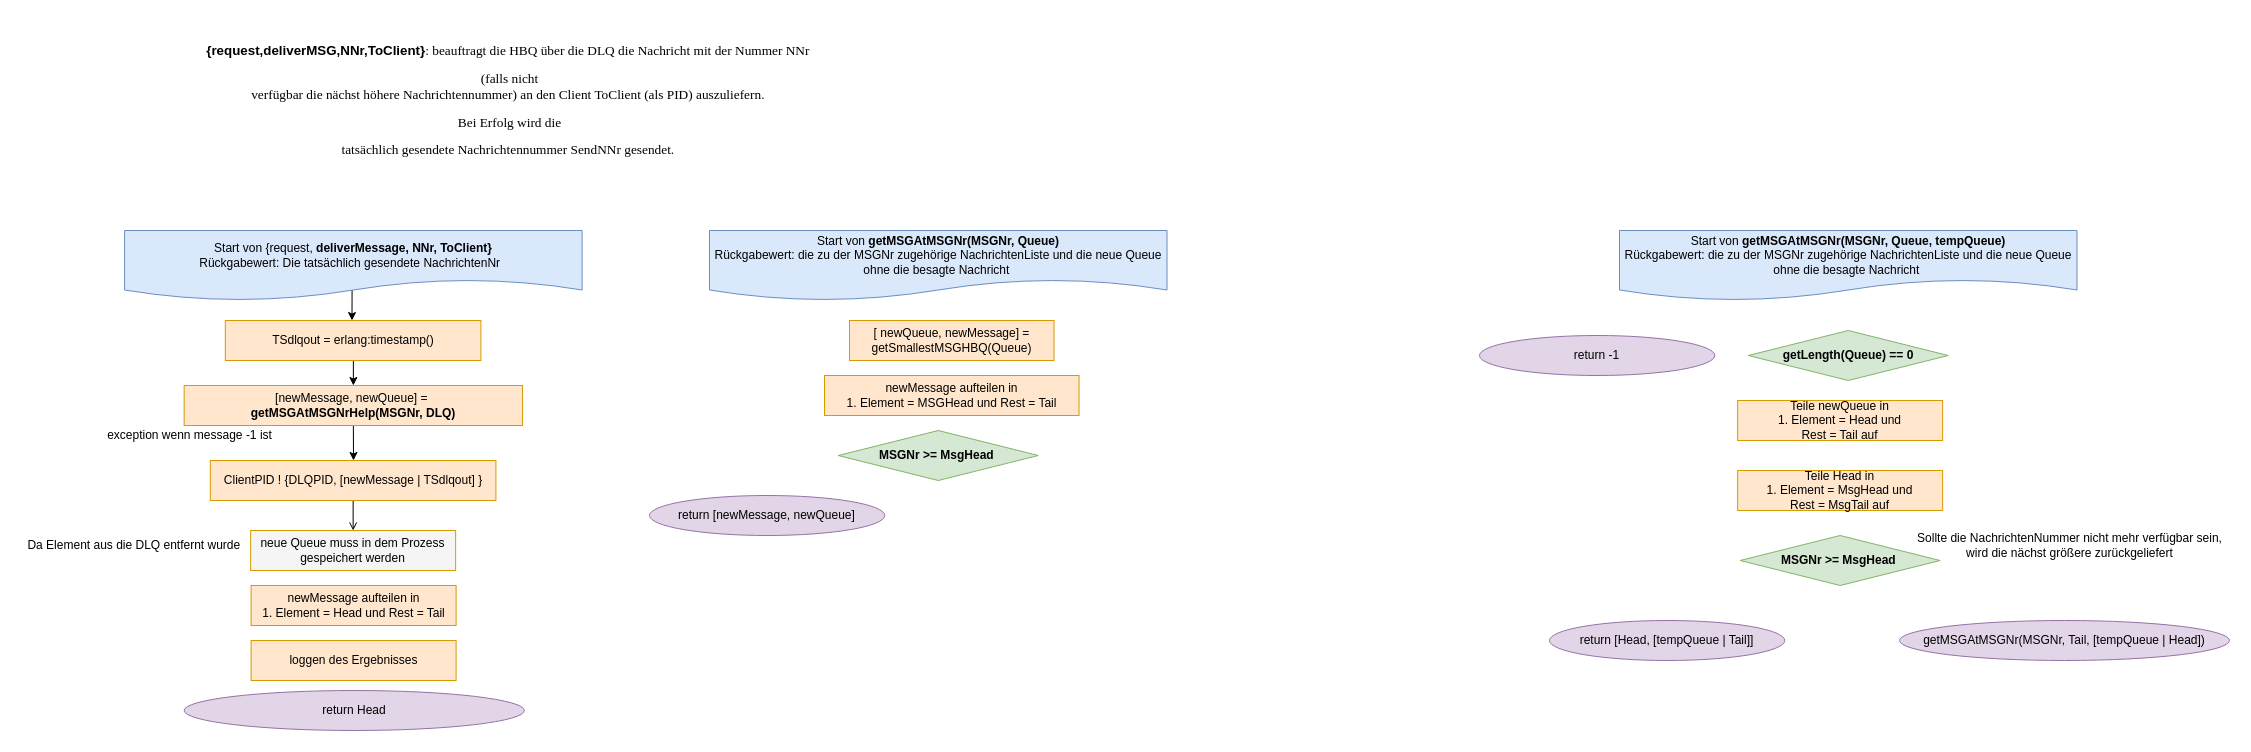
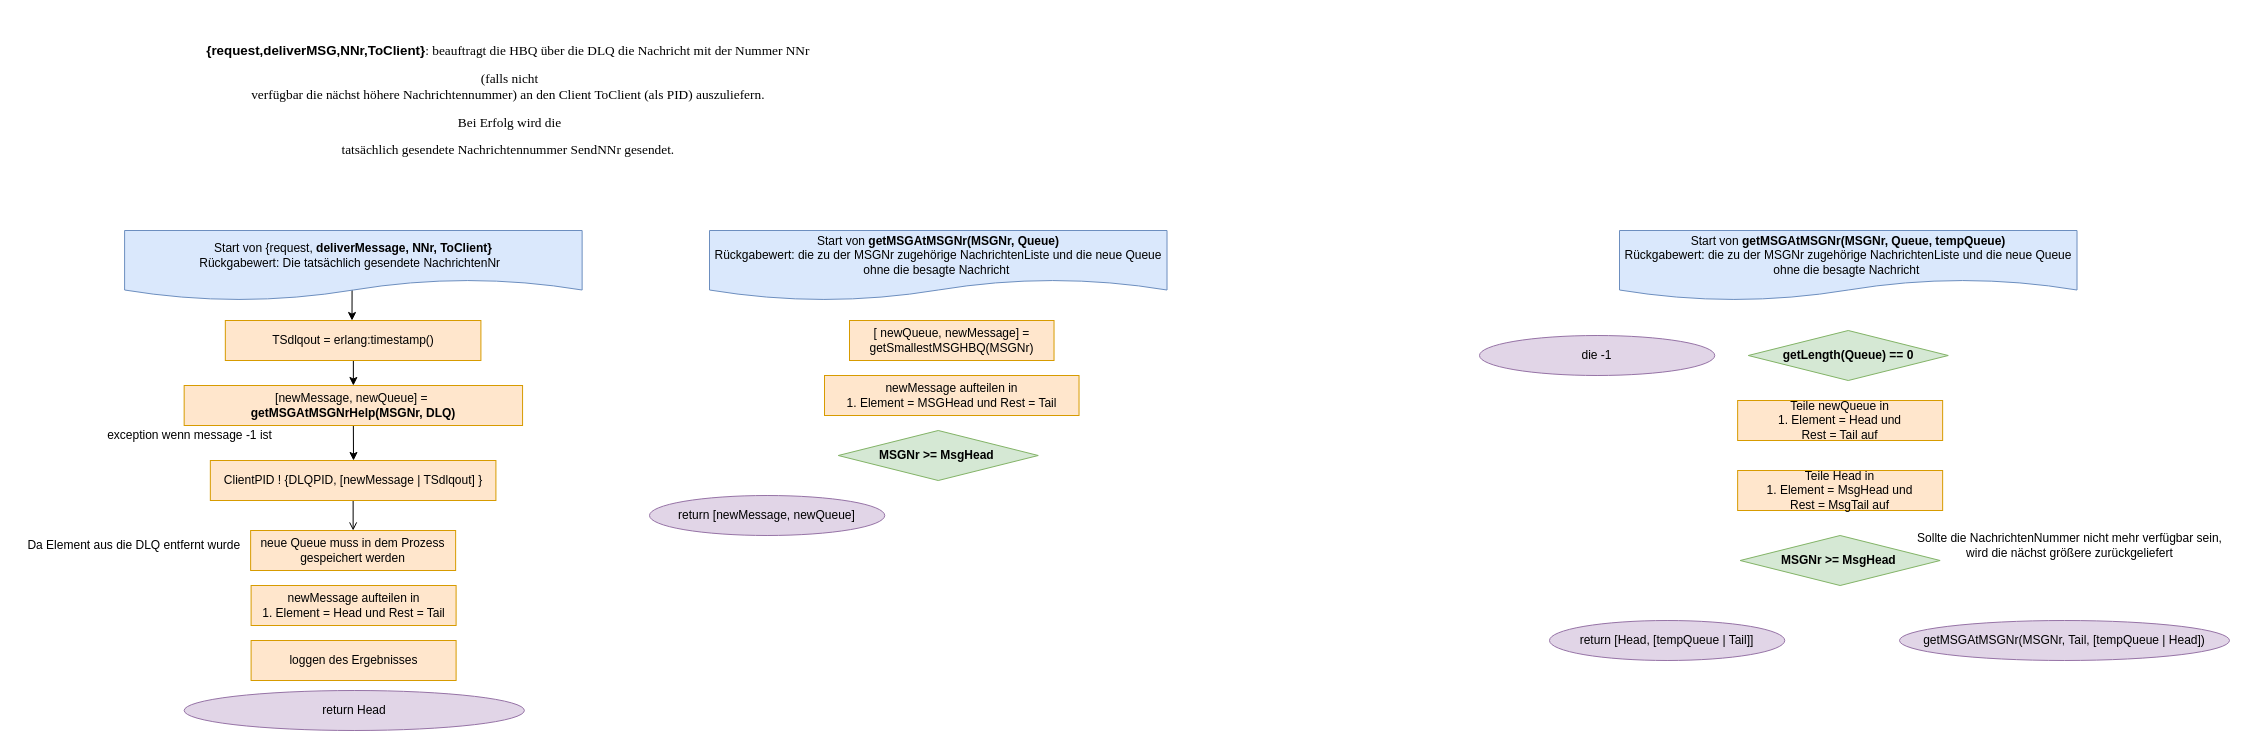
  <mxCell id="0" />
  <mxCell id="1" parent="0" />
  <mxCell id="2" style="edgeStyle=orthogonalEdgeStyle;rounded=0;orthogonalLoop=1;jettySize=auto;html=1;exitX=0.5;exitY=0;exitDx=0;exitDy=0;" parent="1" source="3" edge="1"><mxGeometry relative="1" as="geometry"><Array as="points"><mxPoint x="351.65" y="240" /><mxPoint x="351.65" y="240" /></Array><mxPoint x="351.5" y="320.007" as="targetPoint" /></mxGeometry></mxCell>
  <mxCell id="3" value="Start von {request,&amp;nbsp;&lt;b&gt;deliverMessage, NNr, ToClient}&lt;/b&gt;&lt;br&gt;Rückgabewert: Die tatsächlich gesendete NachrichtenNr&amp;nbsp;&amp;nbsp;" style="shape=document;whiteSpace=wrap;html=1;boundedLbl=1;fillColor=#dae8fc;strokeColor=#6c8ebf;" parent="1" vertex="1"><mxGeometry x="124.1" y="230" width="457.53" height="70" as="geometry" /></mxCell>
  <mxCell id="4" style="edgeStyle=orthogonalEdgeStyle;rounded=0;orthogonalLoop=1;jettySize=auto;html=1;exitX=0.5;exitY=1;exitDx=0;exitDy=0;entryX=0.5;entryY=0;entryDx=0;entryDy=0;" parent="1" target="6" edge="1"><mxGeometry relative="1" as="geometry"><mxPoint x="352.865" y="360" as="sourcePoint" /></mxGeometry></mxCell>
  <mxCell id="5" style="edgeStyle=orthogonalEdgeStyle;rounded=0;orthogonalLoop=1;jettySize=auto;html=1;exitX=0.5;exitY=1;exitDx=0;exitDy=0;" parent="1" source="6" edge="1"><mxGeometry relative="1" as="geometry"><mxPoint x="353" y="460" as="targetPoint" /></mxGeometry></mxCell>
  <mxCell id="6" value="[newMessage, newQueue] =&amp;nbsp;&lt;br&gt;&lt;b&gt;getMSGAtMSGNrHelp(MSGNr, DLQ)&lt;/b&gt;" style="rounded=0;whiteSpace=wrap;html=1;fillColor=#ffe6cc;strokeColor=#d79b00;" parent="1" vertex="1"><mxGeometry x="183.66" y="385" width="338.4" height="40" as="geometry" /></mxCell>
  <mxCell id="7" value="return Head" style="ellipse;whiteSpace=wrap;html=1;rounded=0;fillColor=#e1d5e7;strokeColor=#9673a6;" parent="1" vertex="1"><mxGeometry x="183.66" y="690" width="340.23" height="40" as="geometry" /></mxCell>
  <mxCell id="8" style="edgeStyle=orthogonalEdgeStyle;rounded=0;orthogonalLoop=1;jettySize=auto;html=1;exitX=0.5;exitY=1;exitDx=0;exitDy=0;entryX=0.5;entryY=0;entryDx=0;entryDy=0;endArrow=open;" parent="1" source="9" target="10" edge="1"><mxGeometry relative="1" as="geometry" /></mxCell>
  <mxCell id="9" value="ClientPID ! {DLQPID, [newMessage | TSdlqout] }" style="rounded=0;whiteSpace=wrap;html=1;fillColor=#ffe6cc;strokeColor=#d79b00;" parent="1" vertex="1"><mxGeometry x="209.84" y="460" width="285.57" height="40" as="geometry" /></mxCell>
- <mxCell id="10" value="neue Queue muss in dem Prozess gespeichert werden" style="rounded=0;whiteSpace=wrap;html=1;fillColor=#f5f5f5;strokeColor=#d79b00;" parent="1" vertex="1"><mxGeometry x="250.13" y="530" width="205" height="40" as="geometry" /></mxCell>
+ <mxCell id="10" value="neue Queue muss in dem Prozess gespeichert werden" style="rounded=0;whiteSpace=wrap;html=1;fillColor=#ffe6cc;strokeColor=#d79b00;" parent="1" vertex="1"><mxGeometry x="250.13" y="530" width="205" height="40" as="geometry" /></mxCell>
  <mxCell id="11" value="Start von &lt;b&gt;getMSGAtMSGNr(MSGNr, Queue, tempQueue)&lt;/b&gt;&lt;br&gt;Rückgabewert: die zu der MSGNr zugehörige NachrichtenListe und die neue Queue ohne die besagte Nachricht&amp;nbsp;" style="shape=document;whiteSpace=wrap;html=1;boundedLbl=1;fillColor=#dae8fc;strokeColor=#6c8ebf;" parent="1" vertex="1"><mxGeometry x="1619" y="230" width="457.53" height="70" as="geometry" /></mxCell>
  <mxCell id="12" value="getLength(Queue) == 0" style="rhombus;whiteSpace=wrap;html=1;rounded=0;fillColor=#d5e8d4;strokeColor=#82b366;fontStyle=1" parent="1" vertex="1"><mxGeometry x="1747.76" y="330" width="200" height="50" as="geometry" /></mxCell>
  <mxCell id="13" value="Teile newQueue in&lt;br&gt;1. Element = Head und&lt;br&gt;Rest = Tail auf" style="rounded=0;whiteSpace=wrap;html=1;fillColor=#ffe6cc;strokeColor=#d79b00;" parent="1" vertex="1"><mxGeometry x="1737.14" y="400" width="205" height="40" as="geometry" /></mxCell>
- <mxCell id="14" value="return -1" style="ellipse;whiteSpace=wrap;html=1;rounded=0;fillColor=#e1d5e7;strokeColor=#9673a6;" parent="1" vertex="1"><mxGeometry x="1479" y="335" width="235.23" height="40" as="geometry" /></mxCell>
+ <mxCell id="14" value="die -1" style="ellipse;whiteSpace=wrap;html=1;rounded=0;fillColor=#e1d5e7;strokeColor=#9673a6;" parent="1" vertex="1"><mxGeometry x="1479" y="335" width="235.23" height="40" as="geometry" /></mxCell>
  <mxCell id="15" value="Sollte die NachrichtenNummer nicht mehr verfügbar sein, &lt;br&gt;wird die nächst größere zurückgeliefert" style="text;html=1;align=center;verticalAlign=middle;resizable=0;points=[];autosize=1;strokeColor=none;fillColor=none;" parent="1" vertex="1"><mxGeometry x="1909" y="530" width="320" height="30" as="geometry" /></mxCell>
  <mxCell id="16" value="MSGNr &amp;gt;= MsgHead&amp;nbsp;" style="rhombus;whiteSpace=wrap;html=1;rounded=0;fillColor=#d5e8d4;strokeColor=#82b366;fontStyle=1" parent="1" vertex="1"><mxGeometry x="1739.64" y="535" width="200" height="50" as="geometry" /></mxCell>
  <mxCell id="17" value="Teile Head in&lt;br&gt;1. Element = MsgHead und&lt;br&gt;Rest = MsgTail auf" style="rounded=0;whiteSpace=wrap;html=1;fillColor=#ffe6cc;strokeColor=#d79b00;" parent="1" vertex="1"><mxGeometry x="1737.14" y="470" width="205" height="40" as="geometry" /></mxCell>
  <mxCell id="18" value="return [Head, [tempQueue | Tail]]" style="ellipse;whiteSpace=wrap;html=1;rounded=0;fillColor=#e1d5e7;strokeColor=#9673a6;" parent="1" vertex="1"><mxGeometry x="1549" y="620" width="235.23" height="40" as="geometry" /></mxCell>
  <mxCell id="19" value="getMSGAtMSGNr(MSGNr, Tail, [tempQueue | Head])" style="ellipse;whiteSpace=wrap;html=1;rounded=0;fillColor=#e1d5e7;strokeColor=#9673a6;" parent="1" vertex="1"><mxGeometry x="1899" y="620" width="330" height="40" as="geometry" /></mxCell>
  <mxCell id="20" value="exception wenn message -1 ist" style="text;html=1;align=center;verticalAlign=middle;resizable=0;points=[];autosize=1;strokeColor=none;fillColor=none;" parent="1" vertex="1"><mxGeometry x="99" y="425" width="180" height="20" as="geometry" /></mxCell>
  <mxCell id="21" value="newMessage aufteilen in &lt;br&gt;1. Element = Head und Rest = Tail" style="rounded=0;whiteSpace=wrap;html=1;fillColor=#ffe6cc;strokeColor=#d79b00;" parent="1" vertex="1"><mxGeometry x="250.6" y="585" width="205" height="40" as="geometry" /></mxCell>
  <mxCell id="22" value="loggen des Ergebnisses" style="rounded=0;whiteSpace=wrap;html=1;fillColor=#ffe6cc;strokeColor=#d79b00;" parent="1" vertex="1"><mxGeometry x="250.6" y="640" width="205" height="40" as="geometry" /></mxCell>
  <mxCell id="23" value="Start von &lt;b&gt;getMSGAtMSGNr(MSGNr, Queue)&lt;/b&gt;&lt;br&gt;Rückgabewert: die zu der MSGNr zugehörige NachrichtenListe und die neue Queue ohne die besagte Nachricht&amp;nbsp;" style="shape=document;whiteSpace=wrap;html=1;boundedLbl=1;fillColor=#dae8fc;strokeColor=#6c8ebf;" parent="1" vertex="1"><mxGeometry x="709" y="230" width="457.53" height="70" as="geometry" /></mxCell>
- <mxCell id="24" value="[ newQueue, newMessage] = getSmallestMSGHBQ(Queue)" style="rounded=0;whiteSpace=wrap;html=1;fillColor=#ffe6cc;strokeColor=#d79b00;" parent="1" vertex="1"><mxGeometry x="849" y="320" width="204.53" height="40" as="geometry" /></mxCell>
+ <mxCell id="24" value="[ newQueue, newMessage] = getSmallestMSGHBQ(MSGNr)" style="rounded=0;whiteSpace=wrap;html=1;fillColor=#ffe6cc;strokeColor=#d79b00;" parent="1" vertex="1"><mxGeometry x="849" y="320" width="204.53" height="40" as="geometry" /></mxCell>
  <mxCell id="25" value="newMessage aufteilen in &lt;br&gt;1. Element = MSGHead und Rest = Tail" style="rounded=0;whiteSpace=wrap;html=1;fillColor=#ffe6cc;strokeColor=#d79b00;" parent="1" vertex="1"><mxGeometry x="824" y="375" width="254.53" height="40" as="geometry" /></mxCell>
  <mxCell id="26" value="MSGNr &amp;gt;= MsgHead&amp;nbsp;" style="rhombus;whiteSpace=wrap;html=1;rounded=0;fillColor=#d5e8d4;strokeColor=#82b366;fontStyle=1" parent="1" vertex="1"><mxGeometry x="837.76" y="430" width="200" height="50" as="geometry" /></mxCell>
  <mxCell id="27" value="return [newMessage, newQueue]" style="ellipse;whiteSpace=wrap;html=1;rounded=0;fillColor=#e1d5e7;strokeColor=#9673a6;" parent="1" vertex="1"><mxGeometry x="649" y="495" width="235.23" height="40" as="geometry" /></mxCell>
  <mxCell id="28" value="&lt;br&gt;&lt;div class=&quot;page&quot; title=&quot;Page 2&quot;&gt;&lt;div class=&quot;section&quot; style=&quot;background-color: rgb(100.0% , 100.0% , 100.0%)&quot;&gt;&lt;div class=&quot;layoutArea&quot;&gt;&lt;div class=&quot;column&quot;&gt;&#09;&#09;&#09;&#09;&#09;&#09;&lt;p&gt;&lt;span style=&quot;font-size: 10.0pt ; font-family: &amp;#34;arial&amp;#34; ; font-weight: 700&quot;&gt;{request,deliverMSG,NNr,ToClient}&lt;/span&gt;&lt;span style=&quot;font-size: 10.0pt ; font-family: &amp;#34;arialmt&amp;#34;&quot;&gt;: beauftragt die HBQ über die DLQ die Nachricht mit der Nummer NNr&amp;nbsp;&lt;/span&gt;&lt;/p&gt;&lt;p&gt;&lt;span style=&quot;font-size: 10.0pt ; font-family: &amp;#34;arialmt&amp;#34;&quot;&gt;(falls nicht&lt;br&gt;verfügbar die nächst höhere Nachrichtennummer) an den Client ToClient (als PID) auszuliefern.&amp;nbsp;&lt;/span&gt;&lt;/p&gt;&lt;p&gt;&lt;span style=&quot;font-family: &amp;#34;arialmt&amp;#34; ; font-size: 10pt&quot;&gt;Bei Erfolg wird die&lt;/span&gt;&lt;/p&gt;&lt;p&gt;&lt;span style=&quot;font-size: 10.0pt ; font-family: &amp;#34;arialmt&amp;#34;&quot;&gt;tatsächlich gesendete Nachrichtennummer SendNNr gesendet.&amp;nbsp;&lt;/span&gt;&lt;/p&gt;&lt;/div&gt;&lt;/div&gt;&#09;&#09;&#09;&lt;/div&gt;&lt;br&gt;&#09;&#09;&lt;/div&gt;" style="text;html=1;align=center;verticalAlign=middle;resizable=0;points=[];autosize=1;strokeColor=none;fillColor=none;" vertex="1" parent="1"><mxGeometry x="183.66" y="20" width="650" height="160" as="geometry" /></mxCell>
  <mxCell id="29" value="TSdlqout = erlang:timestamp()" style="rounded=0;whiteSpace=wrap;html=1;fillColor=#ffe6cc;strokeColor=#d79b00;" vertex="1" parent="1"><mxGeometry x="224.83" y="320" width="255.58" height="40" as="geometry" /></mxCell>
  <mxCell id="30" value="Da Element aus die DLQ entfernt wurde&amp;nbsp;" style="text;html=1;align=center;verticalAlign=middle;resizable=0;points=[];autosize=1;strokeColor=none;fillColor=none;" vertex="1" parent="1"><mxGeometry x="20.13" y="535" width="230" height="20" as="geometry" /></mxCell>
